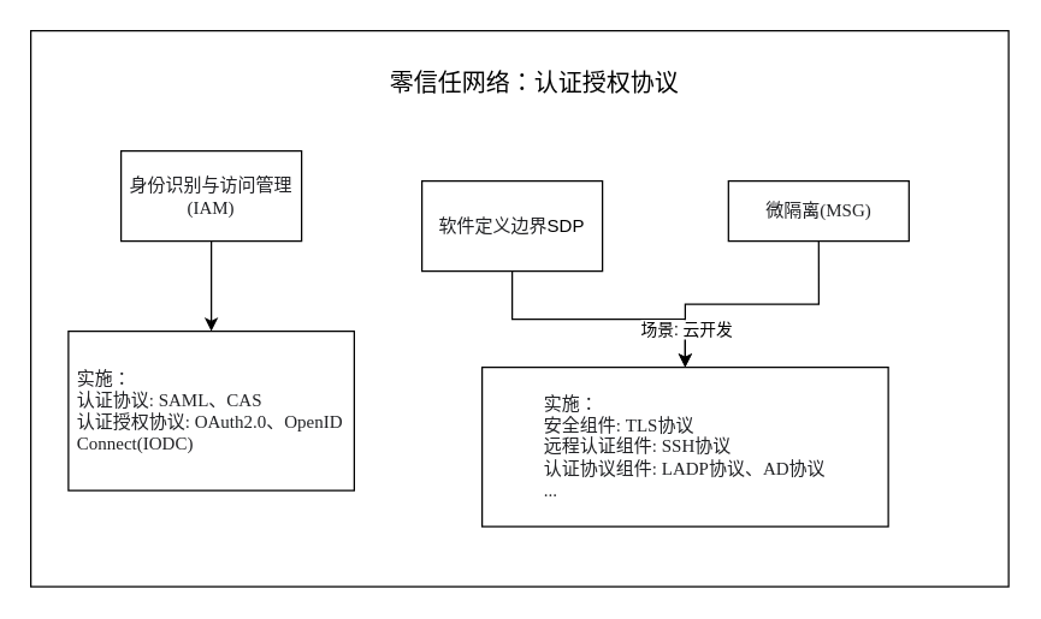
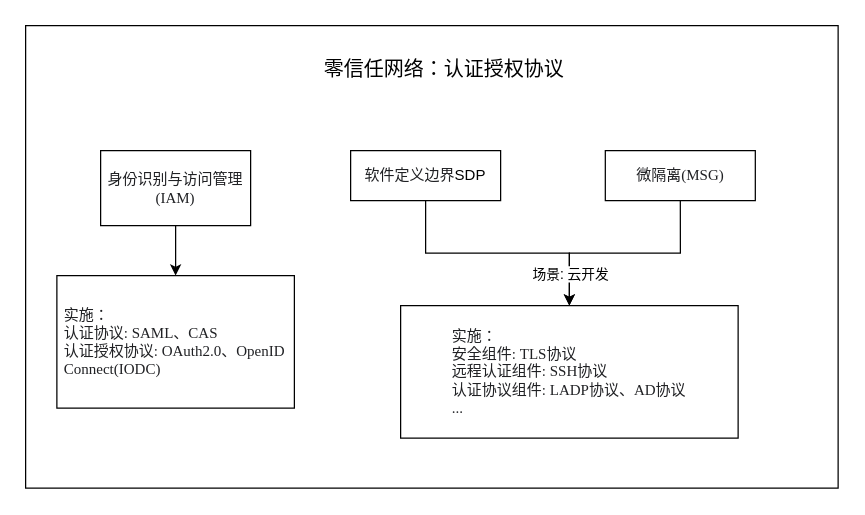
  <mxCell id="0" />
  <mxCell id="1" parent="0" />
  <mxCell id="2" value="" style="rounded=0;whiteSpace=wrap;html=1;" vertex="1" parent="1"><mxGeometry x="20" y="20" width="650" height="370" as="geometry" /></mxCell>
  <mxCell id="3" value="&lt;font style=&quot;font-size: 16px;&quot;&gt;零信任网络：认证授权协议&lt;/font&gt;" style="text;html=1;align=center;verticalAlign=middle;whiteSpace=wrap;rounded=0;" vertex="1" parent="1"><mxGeometry x="226.25" y="40" width="257.5" height="30" as="geometry" /></mxCell>
  <mxCell id="4" style="edgeStyle=orthogonalEdgeStyle;rounded=0;orthogonalLoop=1;jettySize=auto;html=1;exitX=0.5;exitY=1;exitDx=0;exitDy=0;entryX=0.5;entryY=0;entryDx=0;entryDy=0;" edge="1" parent="1" source="5" target="11"><mxGeometry relative="1" as="geometry" /></mxCell>
- <mxCell id="5" value="&lt;font style=&quot;font-size: 12px;&quot;&gt;&lt;span style=&quot;caret-color: rgb(32, 33, 36); color: rgb(32, 33, 36); font-family: &amp;quot;JetBrains Mono&amp;quot;, &amp;quot;Fira Code&amp;quot;, &amp;quot;Cascadia Code&amp;quot;, Menlo, &amp;quot;Ubuntu Mono&amp;quot;, Consolas, HYZhengYuan; orphans: 4; text-align: left; white-space-collapse: preserve; background-color: rgb(255, 255, 255);&quot;&gt;软件定义边界&lt;/span&gt;SDP&lt;/font&gt;" style="rounded=0;whiteSpace=wrap;html=1;" vertex="1" parent="1"><mxGeometry x="280" y="120" width="120" height="60" as="geometry" /></mxCell>
+ <mxCell id="5" value="&lt;font style=&quot;font-size: 12px;&quot;&gt;&lt;span style=&quot;caret-color: rgb(32, 33, 36); color: rgb(32, 33, 36); font-family: &amp;quot;JetBrains Mono&amp;quot;, &amp;quot;Fira Code&amp;quot;, &amp;quot;Cascadia Code&amp;quot;, Menlo, &amp;quot;Ubuntu Mono&amp;quot;, Consolas, HYZhengYuan; orphans: 4; text-align: left; white-space-collapse: preserve; background-color: rgb(255, 255, 255);&quot;&gt;软件定义边界&lt;/span&gt;SDP&lt;/font&gt;" style="rounded=0;whiteSpace=wrap;html=1;" vertex="1" parent="1"><mxGeometry x="280" y="120" width="120" height="40" as="geometry" /></mxCell>
  <mxCell id="6" style="edgeStyle=orthogonalEdgeStyle;rounded=0;orthogonalLoop=1;jettySize=auto;html=1;exitX=0.5;exitY=1;exitDx=0;exitDy=0;" edge="1" parent="1" source="7" target="12"><mxGeometry relative="1" as="geometry" /></mxCell>
- <mxCell id="7" value="&lt;span style=&quot;caret-color: rgb(32, 33, 36); color: rgb(32, 33, 36); font-family: &amp;quot;JetBrains Mono&amp;quot;, &amp;quot;Fira Code&amp;quot;, &amp;quot;Cascadia Code&amp;quot;, Menlo, &amp;quot;Ubuntu Mono&amp;quot;, Consolas, HYZhengYuan; orphans: 4; text-align: left; white-space-collapse: preserve; background-color: rgb(255, 255, 255);&quot;&gt;&lt;font style=&quot;font-size: 12px;&quot;&gt;身份识别与访问管理(IAM)&lt;/font&gt;&lt;/span&gt;" style="rounded=0;whiteSpace=wrap;html=1;" vertex="1" parent="1"><mxGeometry x="80" y="100" width="120" height="60" as="geometry" /></mxCell>
+ <mxCell id="7" value="&lt;span style=&quot;caret-color: rgb(32, 33, 36); color: rgb(32, 33, 36); font-family: &amp;quot;JetBrains Mono&amp;quot;, &amp;quot;Fira Code&amp;quot;, &amp;quot;Cascadia Code&amp;quot;, Menlo, &amp;quot;Ubuntu Mono&amp;quot;, Consolas, HYZhengYuan; orphans: 4; text-align: left; white-space-collapse: preserve; background-color: rgb(255, 255, 255);&quot;&gt;&lt;font style=&quot;font-size: 12px;&quot;&gt;身份识别与访问管理(IAM)&lt;/font&gt;&lt;/span&gt;" style="rounded=0;whiteSpace=wrap;html=1;" vertex="1" parent="1"><mxGeometry x="80" y="120" width="120" height="60" as="geometry" /></mxCell>
  <mxCell id="8" style="edgeStyle=orthogonalEdgeStyle;rounded=0;orthogonalLoop=1;jettySize=auto;html=1;exitX=0.5;exitY=1;exitDx=0;exitDy=0;" edge="1" parent="1" source="10" target="11"><mxGeometry relative="1" as="geometry" /></mxCell>
  <mxCell id="9" value="场景: 云开发" style="edgeLabel;html=1;align=center;verticalAlign=middle;resizable=0;points=[];" vertex="1" connectable="0" parent="8"><mxGeometry x="0.804" y="-1" relative="1" as="geometry"><mxPoint x="1" y="-9" as="offset" /></mxGeometry></mxCell>
  <mxCell id="10" value="&lt;span style=&quot;caret-color: rgb(32, 33, 36); color: rgb(32, 33, 36); font-family: &amp;quot;JetBrains Mono&amp;quot;, &amp;quot;Fira Code&amp;quot;, &amp;quot;Cascadia Code&amp;quot;, Menlo, &amp;quot;Ubuntu Mono&amp;quot;, Consolas, HYZhengYuan; orphans: 4; text-align: left; white-space-collapse: preserve; background-color: rgb(255, 255, 255);&quot;&gt;&lt;font style=&quot;font-size: 12px;&quot;&gt;微隔离(MSG)&lt;/font&gt;&lt;/span&gt;" style="rounded=0;whiteSpace=wrap;html=1;" vertex="1" parent="1"><mxGeometry x="483.75" y="120" width="120" height="40" as="geometry" /></mxCell>
  <mxCell id="11" value="&lt;div style=&quot;orphans: 4; text-align: left;&quot;&gt;&lt;font face=&quot;JetBrains Mono, Fira Code, Cascadia Code, Menlo, Ubuntu Mono, Consolas, HYZhengYuan&quot; color=&quot;#202124&quot;&gt;&lt;span style=&quot;caret-color: rgb(32, 33, 36); white-space-collapse: preserve; background-color: rgb(255, 255, 255);&quot;&gt;实施：&lt;br/&gt;安全组件: TLS协议&lt;br&gt;远程认证组件: SSH协议&lt;br&gt;认证协议组件: LADP协议、AD协议&lt;br/&gt;...&lt;/span&gt;&lt;/font&gt;&lt;/div&gt;" style="rounded=0;whiteSpace=wrap;html=1;" vertex="1" parent="1"><mxGeometry x="320" y="244" width="270" height="106" as="geometry" /></mxCell>
  <mxCell id="12" value="&lt;div style=&quot;orphans: 4; text-align: left;&quot;&gt;&lt;font face=&quot;JetBrains Mono, Fira Code, Cascadia Code, Menlo, Ubuntu Mono, Consolas, HYZhengYuan&quot; color=&quot;#202124&quot;&gt;&lt;span style=&quot;caret-color: rgb(32, 33, 36); white-space-collapse: preserve; background-color: rgb(255, 255, 255);&quot;&gt;实施：&lt;br&gt;认证协议: SAML、CAS&lt;br/&gt;认证授权协议: OAuth2.0、OpenID Connect(IODC)&lt;/span&gt;&lt;/font&gt;&lt;/div&gt;" style="rounded=0;whiteSpace=wrap;html=1;spacingLeft=5;" vertex="1" parent="1"><mxGeometry x="45" y="220" width="190" height="106" as="geometry" /></mxCell>
